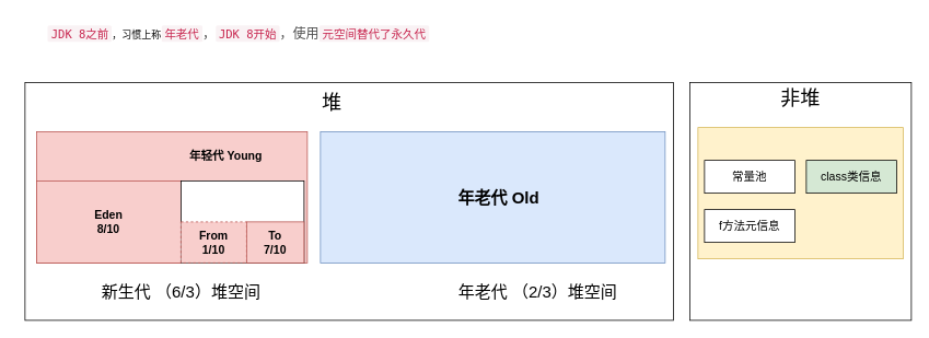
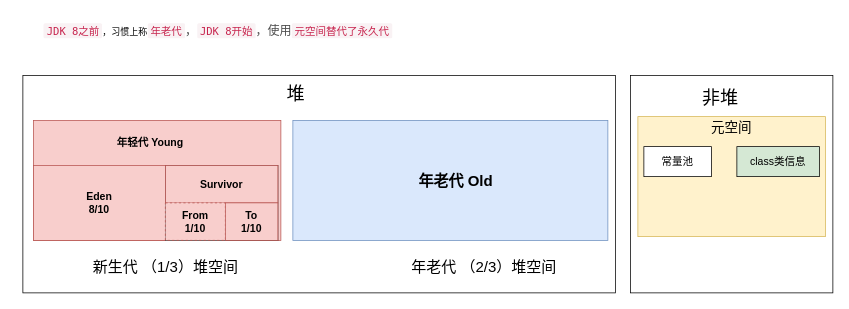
  <mxCell id="0" />
  <mxCell id="1" parent="0" />
  <mxCell id="2" value="" style="rounded=0;whiteSpace=wrap;html=1;" vertex="1" parent="1"><mxGeometry x="30" y="100" width="790" height="290" as="geometry" /></mxCell>
  <mxCell id="3" value="" style="rounded=0;whiteSpace=wrap;html=1;fontSize=14;fontStyle=1;fillColor=#f8cecc;strokeColor=#b85450;" vertex="1" parent="1"><mxGeometry x="44" y="160" width="330" height="160" as="geometry" /></mxCell>
  <mxCell id="4" value="" style="rounded=0;whiteSpace=wrap;html=1;fillColor=#dae8fc;strokeColor=#6c8ebf;" vertex="1" parent="1"><mxGeometry x="390" y="160" width="420" height="160" as="geometry" /></mxCell>
- <mxCell id="5" value="&lt;font style=&quot;font-size: 24px;&quot;&gt;堆&lt;/font&gt;" style="text;html=1;strokeColor=none;fillColor=none;align=center;verticalAlign=middle;whiteSpace=wrap;rounded=0;" vertex="1" parent="1"><mxGeometry x="374" y="110" width="60" height="30" as="geometry" /></mxCell>
+ <mxCell id="5" value="&lt;font style=&quot;font-size: 24px;&quot;&gt;堆&lt;/font&gt;" style="text;html=1;strokeColor=none;fillColor=none;align=center;verticalAlign=middle;whiteSpace=wrap;rounded=0;" vertex="1" parent="1"><mxGeometry x="364" y="110" width="60" height="30" as="geometry" /></mxCell>
  <mxCell id="6" value="" style="rounded=0;whiteSpace=wrap;html=1;" vertex="1" parent="1"><mxGeometry x="840" y="100" width="270" height="290" as="geometry" /></mxCell>
  <mxCell id="7" value="" style="rounded=0;whiteSpace=wrap;html=1;fillColor=#fff2cc;strokeColor=#d6b656;" vertex="1" parent="1"><mxGeometry x="850" y="155" width="250" height="160" as="geometry" /></mxCell>
- <mxCell id="8" value="&lt;font style=&quot;font-size: 24px;&quot;&gt;非堆&lt;/font&gt;" style="text;html=1;strokeColor=none;fillColor=none;align=center;verticalAlign=middle;whiteSpace=wrap;rounded=0;" vertex="1" parent="1"><mxGeometry x="945" y="105" width="60" height="30" as="geometry" /></mxCell>
+ <mxCell id="8" value="&lt;font style=&quot;font-size: 24px;&quot;&gt;非堆&lt;/font&gt;" style="text;html=1;strokeColor=none;fillColor=none;align=center;verticalAlign=middle;whiteSpace=wrap;rounded=0;" vertex="1" parent="1"><mxGeometry x="930" y="115" width="60" height="30" as="geometry" /></mxCell>
  <mxCell id="9" value="&lt;code style=&quot;box-sizing: border-box; outline: 0px; font-family: &amp;quot;Source Code Pro&amp;quot;, &amp;quot;DejaVu Sans Mono&amp;quot;, &amp;quot;Ubuntu Mono&amp;quot;, &amp;quot;Anonymous Pro&amp;quot;, &amp;quot;Droid Sans Mono&amp;quot;, Menlo, Monaco, Consolas, Inconsolata, Courier, monospace, &amp;quot;PingFang SC&amp;quot;, &amp;quot;Microsoft YaHei&amp;quot;, sans-serif; font-size: 14px; line-height: 22px; color: rgb(199, 37, 78); background-color: rgb(249, 242, 244); border-radius: 2px; padding: 2px 4px; overflow-wrap: break-word; font-variant-ligatures: no-common-ligatures; text-align: left;&quot;&gt;JDK 8之前&lt;/code&gt;，习惯上称&lt;code style=&quot;box-sizing: border-box; outline: 0px; font-family: &amp;quot;Source Code Pro&amp;quot;, &amp;quot;DejaVu Sans Mono&amp;quot;, &amp;quot;Ubuntu Mono&amp;quot;, &amp;quot;Anonymous Pro&amp;quot;, &amp;quot;Droid Sans Mono&amp;quot;, Menlo, Monaco, Consolas, Inconsolata, Courier, monospace, &amp;quot;PingFang SC&amp;quot;, &amp;quot;Microsoft YaHei&amp;quot;, sans-serif; font-size: 14px; line-height: 22px; color: rgb(199, 37, 78); background-color: rgb(249, 242, 244); border-radius: 2px; padding: 2px 4px; overflow-wrap: break-word; font-variant-ligatures: no-common-ligatures; text-align: left;&quot;&gt;年老代&lt;/code&gt;&lt;span style=&quot;color: rgb(77, 77, 77); font-family: -apple-system, &amp;quot;SF UI Text&amp;quot;, Arial, &amp;quot;PingFang SC&amp;quot;, &amp;quot;Hiragino Sans GB&amp;quot;, &amp;quot;Microsoft YaHei&amp;quot;, &amp;quot;WenQuanYi Micro Hei&amp;quot;, sans-serif; font-size: 16px; font-variant-ligatures: no-common-ligatures; text-align: left; background-color: rgb(255, 255, 255);&quot;&gt;，&lt;/span&gt;&lt;code style=&quot;box-sizing: border-box; outline: 0px; font-family: &amp;quot;Source Code Pro&amp;quot;, &amp;quot;DejaVu Sans Mono&amp;quot;, &amp;quot;Ubuntu Mono&amp;quot;, &amp;quot;Anonymous Pro&amp;quot;, &amp;quot;Droid Sans Mono&amp;quot;, Menlo, Monaco, Consolas, Inconsolata, Courier, monospace, &amp;quot;PingFang SC&amp;quot;, &amp;quot;Microsoft YaHei&amp;quot;, sans-serif; font-size: 14px; line-height: 22px; color: rgb(199, 37, 78); background-color: rgb(249, 242, 244); border-radius: 2px; padding: 2px 4px; overflow-wrap: break-word; font-variant-ligatures: no-common-ligatures; text-align: left;&quot;&gt;JDK 8开始&lt;/code&gt;&lt;span style=&quot;color: rgb(77, 77, 77); font-family: -apple-system, &amp;quot;SF UI Text&amp;quot;, Arial, &amp;quot;PingFang SC&amp;quot;, &amp;quot;Hiragino Sans GB&amp;quot;, &amp;quot;Microsoft YaHei&amp;quot;, &amp;quot;WenQuanYi Micro Hei&amp;quot;, sans-serif; font-size: 16px; font-variant-ligatures: no-common-ligatures; text-align: left; background-color: rgb(255, 255, 255);&quot;&gt;，使用&lt;/span&gt;&lt;code style=&quot;box-sizing: border-box; outline: 0px; font-family: &amp;quot;Source Code Pro&amp;quot;, &amp;quot;DejaVu Sans Mono&amp;quot;, &amp;quot;Ubuntu Mono&amp;quot;, &amp;quot;Anonymous Pro&amp;quot;, &amp;quot;Droid Sans Mono&amp;quot;, Menlo, Monaco, Consolas, Inconsolata, Courier, monospace, &amp;quot;PingFang SC&amp;quot;, &amp;quot;Microsoft YaHei&amp;quot;, sans-serif; font-size: 14px; line-height: 22px; color: rgb(199, 37, 78); background-color: rgb(249, 242, 244); border-radius: 2px; padding: 2px 4px; overflow-wrap: break-word; font-variant-ligatures: no-common-ligatures; text-align: left;&quot;&gt;元空间替代了永久代&lt;/code&gt;" style="text;html=1;align=center;verticalAlign=middle;resizable=0;points=[];autosize=1;strokeColor=none;fillColor=none;" vertex="1" parent="1"><mxGeometry x="20" y="20" width="540" height="40" as="geometry" /></mxCell>
- <mxCell id="10" value="常量池" style="rounded=0;whiteSpace=wrap;html=1;fontSize=14;" vertex="1" parent="1"><mxGeometry x="858" y="195" width="110" height="40" as="geometry" /></mxCell>
- <mxCell id="11" value="f方法元信息" style="rounded=0;whiteSpace=wrap;html=1;fontSize=14;" vertex="1" parent="1"><mxGeometry x="858" y="255" width="110" height="40" as="geometry" /></mxCell>
+ <mxCell id="10" value="常量池" style="rounded=0;whiteSpace=wrap;html=1;fontSize=14;" vertex="1" parent="1"><mxGeometry x="858" y="195" width="90" height="40" as="geometry" /></mxCell>
  <mxCell id="12" value="class类信息" style="rounded=0;whiteSpace=wrap;html=1;fontSize=14;fillColor=#d5e8d4;" vertex="1" parent="1"><mxGeometry x="982" y="195" width="110" height="40" as="geometry" /></mxCell>
- <mxCell id="13" value="年轻代 Young" style="text;html=1;strokeColor=none;fillColor=none;align=center;verticalAlign=middle;whiteSpace=wrap;rounded=0;fontSize=14;fontStyle=1" vertex="1" parent="1"><mxGeometry x="195" y="170" width="160" height="40" as="geometry" /></mxCell>
+ <mxCell id="13" value="年轻代 Young" style="text;html=1;strokeColor=none;fillColor=none;align=center;verticalAlign=middle;whiteSpace=wrap;rounded=0;fontSize=14;fontStyle=1" vertex="1" parent="1"><mxGeometry x="120" y="170" width="160" height="40" as="geometry" /></mxCell>
  <mxCell id="14" value="年老代 Old" style="text;html=1;strokeColor=none;fillColor=none;align=center;verticalAlign=middle;whiteSpace=wrap;rounded=0;fontSize=20;fontStyle=1" vertex="1" parent="1"><mxGeometry x="510" y="210" width="195" height="60" as="geometry" /></mxCell>
  <mxCell id="15" value="Eden&lt;br style=&quot;font-size: 14px;&quot;&gt;8/10" style="rounded=0;whiteSpace=wrap;html=1;fontSize=14;fontStyle=1;fillColor=#f8cecc;strokeColor=#b85450;" vertex="1" parent="1"><mxGeometry x="44" y="220" width="176" height="100" as="geometry" /></mxCell>
  <mxCell id="16" value="" style="rounded=0;whiteSpace=wrap;html=1;fontSize=14;fontStyle=1" vertex="1" parent="1"><mxGeometry x="220" y="220" width="150" height="100" as="geometry" /></mxCell>
+ <mxCell id="17" value="Survivor" style="rounded=0;whiteSpace=wrap;html=1;fontSize=14;fontStyle=1;fillColor=#f8cecc;strokeColor=#b85450;" vertex="1" parent="1"><mxGeometry x="220" y="220" width="150" height="50" as="geometry" /></mxCell>
  <mxCell id="18" value="From&lt;br style=&quot;font-size: 14px;&quot;&gt;1/10" style="rounded=0;whiteSpace=wrap;html=1;fontSize=14;fontStyle=1;fillColor=#f8cecc;strokeColor=#b85450;dashed=1;" vertex="1" parent="1"><mxGeometry x="220" y="270" width="80" height="50" as="geometry" /></mxCell>
- <mxCell id="19" value="To&lt;br style=&quot;font-size: 14px;&quot;&gt;7/10" style="rounded=0;whiteSpace=wrap;html=1;fontSize=14;fontStyle=1;fillColor=#f8cecc;strokeColor=#b85450;" vertex="1" parent="1"><mxGeometry x="300" y="270" width="70" height="50" as="geometry" /></mxCell>
- <mxCell id="20" value="新生代 （6/3）堆空间" style="text;html=1;strokeColor=none;fillColor=none;align=center;verticalAlign=middle;whiteSpace=wrap;rounded=0;fontSize=20;" vertex="1" parent="1"><mxGeometry x="110" y="340" width="221" height="30" as="geometry" /></mxCell>
- <mxCell id="21" value="年老代 （2/3）堆空间" style="text;html=1;strokeColor=none;fillColor=none;align=center;verticalAlign=middle;whiteSpace=wrap;rounded=0;fontSize=20;" vertex="1" parent="1"><mxGeometry x="550" y="340" width="210" height="30" as="geometry" /></mxCell>
+ <mxCell id="19" value="To&lt;br style=&quot;font-size: 14px;&quot;&gt;1/10" style="rounded=0;whiteSpace=wrap;html=1;fontSize=14;fontStyle=1;fillColor=#f8cecc;strokeColor=#b85450;" vertex="1" parent="1"><mxGeometry x="300" y="270" width="70" height="50" as="geometry" /></mxCell>
+ <mxCell id="20" value="新生代 （1/3）堆空间" style="text;html=1;strokeColor=none;fillColor=none;align=center;verticalAlign=middle;whiteSpace=wrap;rounded=0;fontSize=20;" vertex="1" parent="1"><mxGeometry x="110" y="340" width="221" height="30" as="geometry" /></mxCell>
+ <mxCell id="21" value="年老代 （2/3）堆空间" style="text;html=1;strokeColor=none;fillColor=none;align=center;verticalAlign=middle;whiteSpace=wrap;rounded=0;fontSize=20;" vertex="1" parent="1"><mxGeometry x="540" y="340" width="210" height="30" as="geometry" /></mxCell>
+ <mxCell id="22" value="元空间" style="text;html=1;strokeColor=none;fillColor=none;align=center;verticalAlign=middle;whiteSpace=wrap;rounded=0;fontSize=18;" vertex="1" parent="1"><mxGeometry x="945" y="155" width="60" height="30" as="geometry" /></mxCell>
